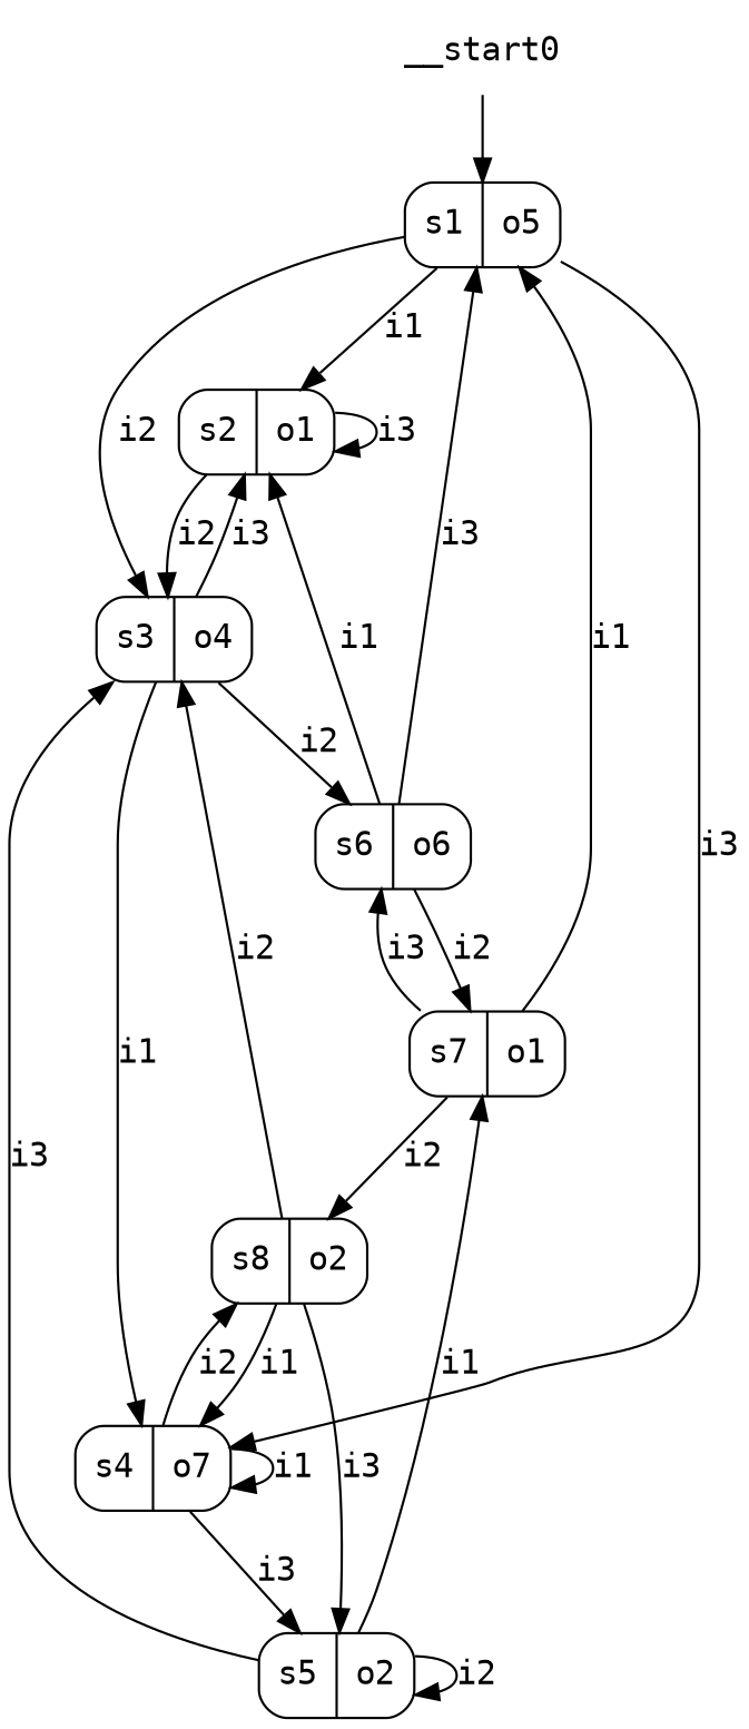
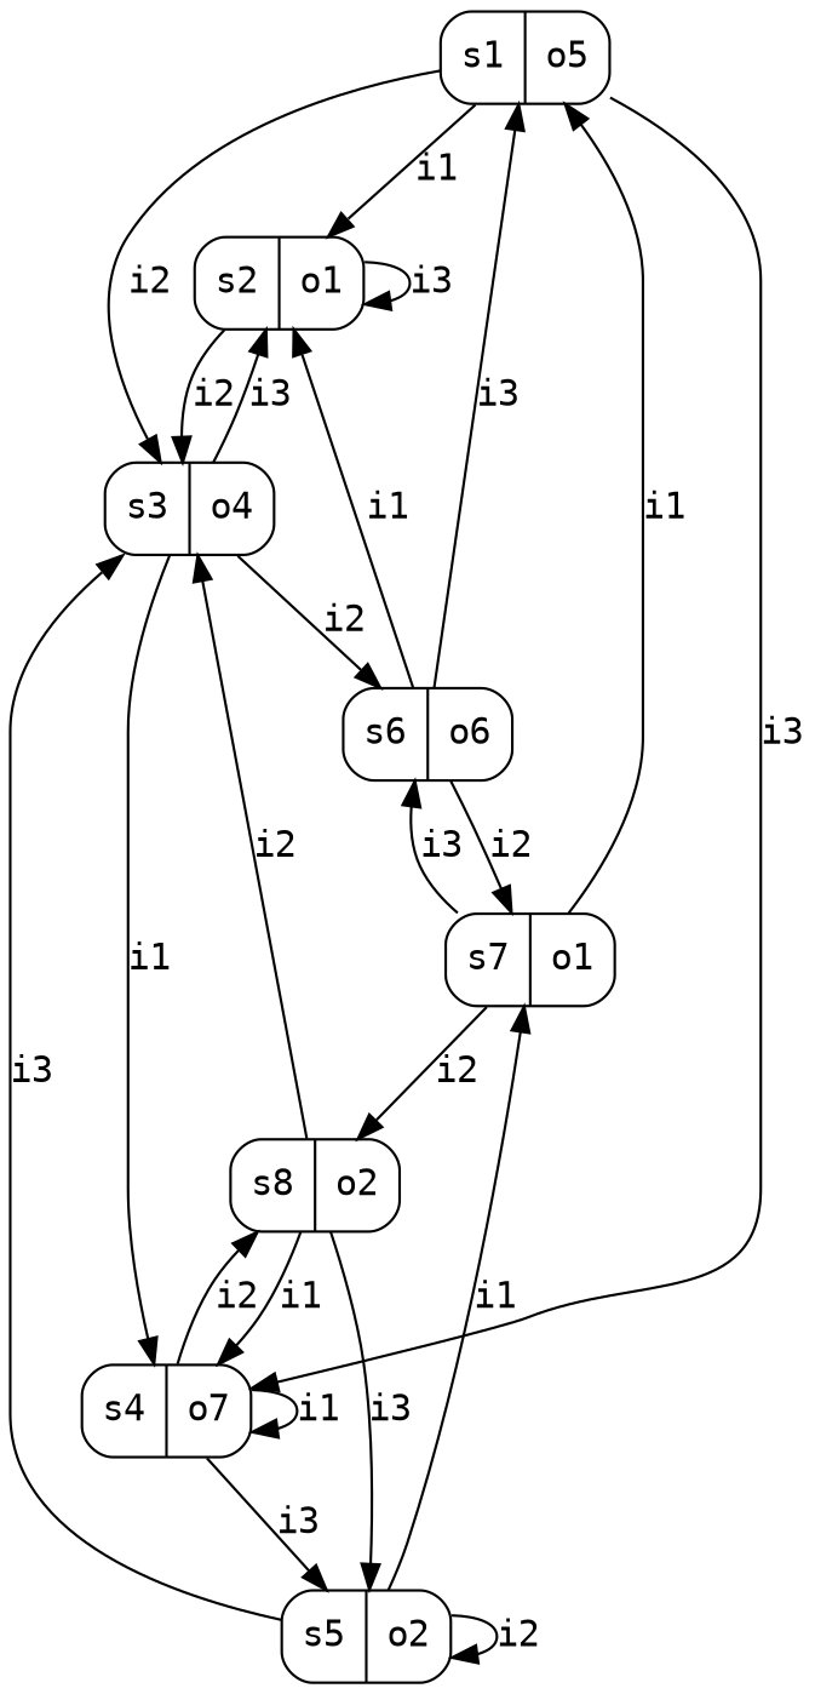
  digraph {
    fontname="DejaVu Sans Mono"
    node [fontname="DejaVu Sans Mono" shape=record style=rounded]
    edge [fontname="DejaVu Sans Mono"]
    n1 [label="s1|o5"]
    n2 [label="s2|o1"]
    n3 [label="s3|o4"]
    n4 [label="s4|o7"]
    n5 [label="s6|o6"]
    n6 [label="s5|o2"]
    n7 [label="s8|o2"]
    n8 [label="s7|o1"]
-   __start0 [shape=none style=""]
    n1 -> n2 [label=i1]
    n1 -> n3 [label=i2]
    n1 -> n4 [label=i3]
    n2 -> n2 [label=i3]
    n2 -> n3 [label=i2]
    n3 -> n2 [label=i3]
    n3 -> n4 [label=i1]
    n3 -> n5 [label=i2]
    n4 -> n4 [label=i1]
    n4 -> n6 [label=i3]
    n4 -> n7 [label=i2]
    n5 -> n1 [label=i3]
    n5 -> n2 [label=i1]
    n5 -> n8 [label=i2]
    n6 -> n3 [label=i3]
    n6 -> n6 [label=i2]
    n6 -> n8 [label=i1]
    n7 -> n3 [label=i2]
    n7 -> n4 [label=i1]
    n7 -> n6 [label=i3]
    n8 -> n1 [label=i1]
    n8 -> n5 [label=i3]
    n8 -> n7 [label=i2]
-   __start0 -> n1
  }
